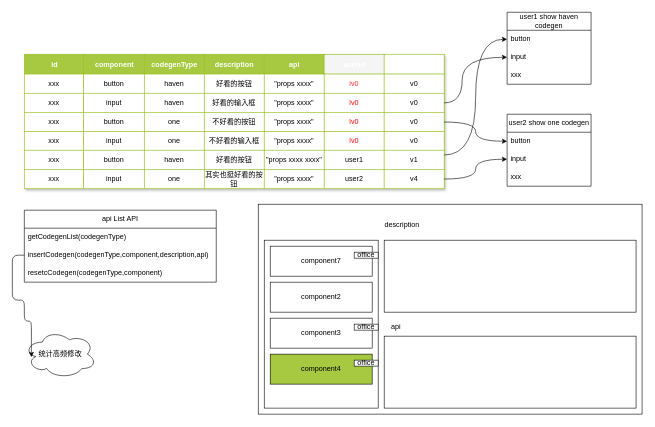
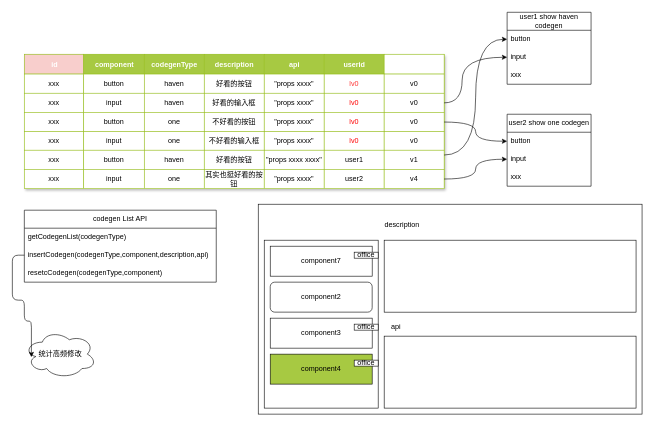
  <mxCell id="0" />
  <mxCell id="1" parent="0" />
  <mxCell id="2" value="Assets" style="childLayout=tableLayout;recursiveResize=0;strokeColor=#98bf21;fillColor=#A7C942;shadow=1;" vertex="1" parent="1"><mxGeometry x="40" y="90" width="700" height="224" as="geometry" /></mxCell>
  <mxCell id="3" style="shape=tableRow;horizontal=0;startSize=0;swimlaneHead=0;swimlaneBody=0;top=0;left=0;bottom=0;right=0;dropTarget=0;collapsible=0;recursiveResize=0;expand=0;fontStyle=0;strokeColor=inherit;fillColor=#ffffff;" vertex="1" parent="2"><mxGeometry width="700" height="33" as="geometry" /></mxCell>
- <mxCell id="4" value="id" style="connectable=0;recursiveResize=0;strokeColor=inherit;fillColor=#A7C942;align=center;fontStyle=1;fontColor=#FFFFFF;html=1;" vertex="1" parent="3"><mxGeometry width="99" height="33" as="geometry"><mxRectangle width="99" height="33" as="alternateBounds" /></mxGeometry></mxCell>
+ <mxCell id="4" value="id" style="connectable=0;recursiveResize=0;strokeColor=inherit;fillColor=#f8cecc;align=center;fontStyle=1;fontColor=#FFFFFF;html=1;" vertex="1" parent="3"><mxGeometry width="99" height="33" as="geometry"><mxRectangle width="99" height="33" as="alternateBounds" /></mxGeometry></mxCell>
  <mxCell id="5" value="component" style="connectable=0;recursiveResize=0;strokeColor=inherit;fillColor=#A7C942;align=center;fontStyle=1;fontColor=#FFFFFF;html=1;" vertex="1" parent="3"><mxGeometry x="99" width="101" height="33" as="geometry"><mxRectangle width="101" height="33" as="alternateBounds" /></mxGeometry></mxCell>
  <mxCell id="6" value="codegenType" style="connectable=0;recursiveResize=0;strokeColor=inherit;fillColor=#A7C942;align=center;fontStyle=1;fontColor=#FFFFFF;html=1;" vertex="1" parent="3"><mxGeometry x="200" width="100" height="33" as="geometry"><mxRectangle width="100" height="33" as="alternateBounds" /></mxGeometry></mxCell>
  <mxCell id="7" value="description" style="connectable=0;recursiveResize=0;strokeColor=inherit;fillColor=#A7C942;align=center;fontStyle=1;fontColor=#FFFFFF;html=1;" vertex="1" parent="3"><mxGeometry x="300" width="100" height="33" as="geometry"><mxRectangle width="100" height="33" as="alternateBounds" /></mxGeometry></mxCell>
  <mxCell id="8" value="api" style="connectable=0;recursiveResize=0;strokeColor=inherit;fillColor=#A7C942;align=center;fontStyle=1;fontColor=#FFFFFF;html=1;" vertex="1" parent="3"><mxGeometry x="400" width="100" height="33" as="geometry"><mxRectangle width="100" height="33" as="alternateBounds" /></mxGeometry></mxCell>
- <mxCell id="9" value="userid" style="connectable=0;recursiveResize=0;strokeColor=inherit;fillColor=#f5f5f5;align=center;fontStyle=1;fontColor=#FFFFFF;html=1;" vertex="1" parent="3"><mxGeometry x="500" width="100" height="33" as="geometry"><mxRectangle width="100" height="33" as="alternateBounds" /></mxGeometry></mxCell>
+ <mxCell id="9" value="userid" style="connectable=0;recursiveResize=0;strokeColor=inherit;fillColor=#A7C942;align=center;fontStyle=1;fontColor=#FFFFFF;html=1;" vertex="1" parent="3"><mxGeometry x="500" width="100" height="33" as="geometry"><mxRectangle width="100" height="33" as="alternateBounds" /></mxGeometry></mxCell>
  <mxCell id="10" value="version" style="connectable=0;recursiveResize=0;strokeColor=inherit;fillColor=#ffffff;align=center;fontStyle=1;fontColor=#FFFFFF;html=1;" vertex="1" parent="3"><mxGeometry x="600" width="100" height="33" as="geometry"><mxRectangle width="100" height="33" as="alternateBounds" /></mxGeometry></mxCell>
  <mxCell id="11" value="" style="shape=tableRow;horizontal=0;startSize=0;swimlaneHead=0;swimlaneBody=0;top=0;left=0;bottom=0;right=0;dropTarget=0;collapsible=0;recursiveResize=0;expand=0;fontStyle=0;strokeColor=inherit;fillColor=#ffffff;" vertex="1" parent="2"><mxGeometry y="33" width="700" height="32" as="geometry" /></mxCell>
  <mxCell id="12" value="xxx" style="connectable=0;recursiveResize=0;strokeColor=inherit;fillColor=inherit;align=center;whiteSpace=wrap;html=1;" vertex="1" parent="11"><mxGeometry width="99" height="32" as="geometry"><mxRectangle width="99" height="32" as="alternateBounds" /></mxGeometry></mxCell>
  <mxCell id="13" value="button" style="connectable=0;recursiveResize=0;strokeColor=inherit;fillColor=inherit;align=center;whiteSpace=wrap;html=1;" vertex="1" parent="11"><mxGeometry x="99" width="101" height="32" as="geometry"><mxRectangle width="101" height="32" as="alternateBounds" /></mxGeometry></mxCell>
  <mxCell id="14" value="haven" style="connectable=0;recursiveResize=0;strokeColor=inherit;fillColor=inherit;align=center;whiteSpace=wrap;html=1;" vertex="1" parent="11"><mxGeometry x="200" width="100" height="32" as="geometry"><mxRectangle width="100" height="32" as="alternateBounds" /></mxGeometry></mxCell>
  <mxCell id="15" value="好看的按钮" style="connectable=0;recursiveResize=0;strokeColor=inherit;fillColor=inherit;align=center;whiteSpace=wrap;html=1;" vertex="1" parent="11"><mxGeometry x="300" width="100" height="32" as="geometry"><mxRectangle width="100" height="32" as="alternateBounds" /></mxGeometry></mxCell>
  <mxCell id="16" value="&quot;props xxxx&quot;" style="connectable=0;recursiveResize=0;strokeColor=inherit;fillColor=inherit;align=center;whiteSpace=wrap;html=1;" vertex="1" parent="11"><mxGeometry x="400" width="100" height="32" as="geometry"><mxRectangle width="100" height="32" as="alternateBounds" /></mxGeometry></mxCell>
  <mxCell id="17" value="&lt;font color=&quot;#ff3333&quot;&gt;lv0&lt;/font&gt;" style="connectable=0;recursiveResize=0;strokeColor=inherit;fillColor=inherit;align=center;whiteSpace=wrap;html=1;" vertex="1" parent="11"><mxGeometry x="500" width="100" height="32" as="geometry"><mxRectangle width="100" height="32" as="alternateBounds" /></mxGeometry></mxCell>
  <mxCell id="18" value="v0" style="connectable=0;recursiveResize=0;strokeColor=inherit;fillColor=inherit;align=center;whiteSpace=wrap;html=1;" vertex="1" parent="11"><mxGeometry x="600" width="100" height="32" as="geometry"><mxRectangle width="100" height="32" as="alternateBounds" /></mxGeometry></mxCell>
  <mxCell id="19" value="" style="shape=tableRow;horizontal=0;startSize=0;swimlaneHead=0;swimlaneBody=0;top=0;left=0;bottom=0;right=0;dropTarget=0;collapsible=0;recursiveResize=0;expand=0;fontStyle=0;strokeColor=inherit;fillColor=#ffffff;" vertex="1" parent="2"><mxGeometry y="65" width="700" height="32" as="geometry" /></mxCell>
  <mxCell id="20" value="xxx" style="connectable=0;recursiveResize=0;strokeColor=inherit;fillColor=inherit;align=center;whiteSpace=wrap;html=1;" vertex="1" parent="19"><mxGeometry width="99" height="32" as="geometry"><mxRectangle width="99" height="32" as="alternateBounds" /></mxGeometry></mxCell>
  <mxCell id="21" value="input" style="connectable=0;recursiveResize=0;strokeColor=inherit;fillColor=inherit;align=center;whiteSpace=wrap;html=1;" vertex="1" parent="19"><mxGeometry x="99" width="101" height="32" as="geometry"><mxRectangle width="101" height="32" as="alternateBounds" /></mxGeometry></mxCell>
  <mxCell id="22" value="haven" style="connectable=0;recursiveResize=0;strokeColor=inherit;fillColor=inherit;align=center;whiteSpace=wrap;html=1;" vertex="1" parent="19"><mxGeometry x="200" width="100" height="32" as="geometry"><mxRectangle width="100" height="32" as="alternateBounds" /></mxGeometry></mxCell>
  <mxCell id="23" value="好看的输入框" style="connectable=0;recursiveResize=0;strokeColor=inherit;fillColor=inherit;align=center;whiteSpace=wrap;html=1;" vertex="1" parent="19"><mxGeometry x="300" width="100" height="32" as="geometry"><mxRectangle width="100" height="32" as="alternateBounds" /></mxGeometry></mxCell>
  <mxCell id="24" value="&quot;props xxxx&quot;" style="connectable=0;recursiveResize=0;strokeColor=inherit;fillColor=inherit;align=center;whiteSpace=wrap;html=1;" vertex="1" parent="19"><mxGeometry x="400" width="100" height="32" as="geometry"><mxRectangle width="100" height="32" as="alternateBounds" /></mxGeometry></mxCell>
  <mxCell id="25" value="&lt;font color=&quot;#ff0000&quot;&gt;lv0&lt;/font&gt;" style="connectable=0;recursiveResize=0;strokeColor=inherit;fillColor=inherit;align=center;whiteSpace=wrap;html=1;" vertex="1" parent="19"><mxGeometry x="500" width="100" height="32" as="geometry"><mxRectangle width="100" height="32" as="alternateBounds" /></mxGeometry></mxCell>
  <mxCell id="26" value="v0" style="connectable=0;recursiveResize=0;strokeColor=inherit;fillColor=inherit;align=center;whiteSpace=wrap;html=1;" vertex="1" parent="19"><mxGeometry x="600" width="100" height="32" as="geometry"><mxRectangle width="100" height="32" as="alternateBounds" /></mxGeometry></mxCell>
  <mxCell id="27" value="" style="shape=tableRow;horizontal=0;startSize=0;swimlaneHead=0;swimlaneBody=0;top=0;left=0;bottom=0;right=0;dropTarget=0;collapsible=0;recursiveResize=0;expand=0;fontStyle=0;strokeColor=inherit;fillColor=#ffffff;" vertex="1" parent="2"><mxGeometry y="97" width="700" height="32" as="geometry" /></mxCell>
  <mxCell id="28" value="xxx" style="connectable=0;recursiveResize=0;strokeColor=inherit;fillColor=inherit;align=center;whiteSpace=wrap;html=1;" vertex="1" parent="27"><mxGeometry width="99" height="32" as="geometry"><mxRectangle width="99" height="32" as="alternateBounds" /></mxGeometry></mxCell>
  <mxCell id="29" value="button" style="connectable=0;recursiveResize=0;strokeColor=inherit;fillColor=inherit;align=center;whiteSpace=wrap;html=1;" vertex="1" parent="27"><mxGeometry x="99" width="101" height="32" as="geometry"><mxRectangle width="101" height="32" as="alternateBounds" /></mxGeometry></mxCell>
  <mxCell id="30" value="one" style="connectable=0;recursiveResize=0;strokeColor=inherit;fillColor=inherit;align=center;whiteSpace=wrap;html=1;" vertex="1" parent="27"><mxGeometry x="200" width="100" height="32" as="geometry"><mxRectangle width="100" height="32" as="alternateBounds" /></mxGeometry></mxCell>
  <mxCell id="31" value="不好看的按钮" style="connectable=0;recursiveResize=0;strokeColor=inherit;fillColor=inherit;align=center;whiteSpace=wrap;html=1;" vertex="1" parent="27"><mxGeometry x="300" width="100" height="32" as="geometry"><mxRectangle width="100" height="32" as="alternateBounds" /></mxGeometry></mxCell>
  <mxCell id="32" value="&quot;props xxxx&quot;" style="connectable=0;recursiveResize=0;strokeColor=inherit;fillColor=inherit;align=center;whiteSpace=wrap;html=1;" vertex="1" parent="27"><mxGeometry x="400" width="100" height="32" as="geometry"><mxRectangle width="100" height="32" as="alternateBounds" /></mxGeometry></mxCell>
  <mxCell id="33" value="&lt;font color=&quot;#ff0000&quot;&gt;lv0&lt;/font&gt;" style="connectable=0;recursiveResize=0;strokeColor=inherit;fillColor=inherit;align=center;whiteSpace=wrap;html=1;" vertex="1" parent="27"><mxGeometry x="500" width="100" height="32" as="geometry"><mxRectangle width="100" height="32" as="alternateBounds" /></mxGeometry></mxCell>
  <mxCell id="34" value="v0" style="connectable=0;recursiveResize=0;strokeColor=inherit;fillColor=inherit;align=center;whiteSpace=wrap;html=1;" vertex="1" parent="27"><mxGeometry x="600" width="100" height="32" as="geometry"><mxRectangle width="100" height="32" as="alternateBounds" /></mxGeometry></mxCell>
  <mxCell id="35" value="" style="shape=tableRow;horizontal=0;startSize=0;swimlaneHead=0;swimlaneBody=0;top=0;left=0;bottom=0;right=0;dropTarget=0;collapsible=0;recursiveResize=0;expand=0;fontStyle=0;strokeColor=inherit;fillColor=#ffffff;" vertex="1" parent="2"><mxGeometry y="129" width="700" height="31" as="geometry" /></mxCell>
  <mxCell id="36" value="xxx" style="connectable=0;recursiveResize=0;strokeColor=inherit;fillColor=inherit;align=center;whiteSpace=wrap;html=1;" vertex="1" parent="35"><mxGeometry width="99" height="31" as="geometry"><mxRectangle width="99" height="31" as="alternateBounds" /></mxGeometry></mxCell>
  <mxCell id="37" value="input" style="connectable=0;recursiveResize=0;strokeColor=inherit;fillColor=inherit;align=center;whiteSpace=wrap;html=1;" vertex="1" parent="35"><mxGeometry x="99" width="101" height="31" as="geometry"><mxRectangle width="101" height="31" as="alternateBounds" /></mxGeometry></mxCell>
  <mxCell id="38" value="one" style="connectable=0;recursiveResize=0;strokeColor=inherit;fillColor=inherit;align=center;whiteSpace=wrap;html=1;" vertex="1" parent="35"><mxGeometry x="200" width="100" height="31" as="geometry"><mxRectangle width="100" height="31" as="alternateBounds" /></mxGeometry></mxCell>
  <mxCell id="39" value="不好看的输入框" style="connectable=0;recursiveResize=0;strokeColor=inherit;fillColor=inherit;align=center;whiteSpace=wrap;html=1;" vertex="1" parent="35"><mxGeometry x="300" width="100" height="31" as="geometry"><mxRectangle width="100" height="31" as="alternateBounds" /></mxGeometry></mxCell>
  <mxCell id="40" value="&quot;props xxxx&quot;" style="connectable=0;recursiveResize=0;strokeColor=inherit;fillColor=inherit;align=center;whiteSpace=wrap;html=1;" vertex="1" parent="35"><mxGeometry x="400" width="100" height="31" as="geometry"><mxRectangle width="100" height="31" as="alternateBounds" /></mxGeometry></mxCell>
  <mxCell id="41" value="&lt;font color=&quot;#ff0000&quot;&gt;lv0&lt;/font&gt;" style="connectable=0;recursiveResize=0;strokeColor=inherit;fillColor=inherit;align=center;whiteSpace=wrap;html=1;" vertex="1" parent="35"><mxGeometry x="500" width="100" height="31" as="geometry"><mxRectangle width="100" height="31" as="alternateBounds" /></mxGeometry></mxCell>
  <mxCell id="42" value="v0" style="connectable=0;recursiveResize=0;strokeColor=inherit;fillColor=inherit;align=center;whiteSpace=wrap;html=1;" vertex="1" parent="35"><mxGeometry x="600" width="100" height="31" as="geometry"><mxRectangle width="100" height="31" as="alternateBounds" /></mxGeometry></mxCell>
  <mxCell id="43" value="" style="shape=tableRow;horizontal=0;startSize=0;swimlaneHead=0;swimlaneBody=0;top=0;left=0;bottom=0;right=0;dropTarget=0;collapsible=0;recursiveResize=0;expand=0;fontStyle=0;strokeColor=inherit;fillColor=#ffffff;" vertex="1" parent="2"><mxGeometry y="160" width="700" height="32" as="geometry" /></mxCell>
  <mxCell id="44" value="xxx" style="connectable=0;recursiveResize=0;strokeColor=inherit;fillColor=inherit;align=center;whiteSpace=wrap;html=1;" vertex="1" parent="43"><mxGeometry width="99" height="32" as="geometry"><mxRectangle width="99" height="32" as="alternateBounds" /></mxGeometry></mxCell>
  <mxCell id="45" value="button" style="connectable=0;recursiveResize=0;strokeColor=inherit;fillColor=inherit;align=center;whiteSpace=wrap;html=1;" vertex="1" parent="43"><mxGeometry x="99" width="101" height="32" as="geometry"><mxRectangle width="101" height="32" as="alternateBounds" /></mxGeometry></mxCell>
  <mxCell id="46" value="haven" style="connectable=0;recursiveResize=0;strokeColor=inherit;fillColor=inherit;align=center;whiteSpace=wrap;html=1;" vertex="1" parent="43"><mxGeometry x="200" width="100" height="32" as="geometry"><mxRectangle width="100" height="32" as="alternateBounds" /></mxGeometry></mxCell>
  <mxCell id="47" value="好看的按钮" style="connectable=0;recursiveResize=0;strokeColor=inherit;fillColor=inherit;align=center;whiteSpace=wrap;html=1;" vertex="1" parent="43"><mxGeometry x="300" width="100" height="32" as="geometry"><mxRectangle width="100" height="32" as="alternateBounds" /></mxGeometry></mxCell>
  <mxCell id="48" value="&quot;props xxxx xxxx&quot;" style="connectable=0;recursiveResize=0;strokeColor=inherit;fillColor=inherit;align=center;whiteSpace=wrap;html=1;" vertex="1" parent="43"><mxGeometry x="400" width="100" height="32" as="geometry"><mxRectangle width="100" height="32" as="alternateBounds" /></mxGeometry></mxCell>
  <mxCell id="49" value="user1" style="connectable=0;recursiveResize=0;strokeColor=inherit;fillColor=inherit;align=center;whiteSpace=wrap;html=1;" vertex="1" parent="43"><mxGeometry x="500" width="100" height="32" as="geometry"><mxRectangle width="100" height="32" as="alternateBounds" /></mxGeometry></mxCell>
  <mxCell id="50" value="v1" style="connectable=0;recursiveResize=0;strokeColor=inherit;fillColor=inherit;align=center;whiteSpace=wrap;html=1;" vertex="1" parent="43"><mxGeometry x="600" width="100" height="32" as="geometry"><mxRectangle width="100" height="32" as="alternateBounds" /></mxGeometry></mxCell>
  <mxCell id="51" value="" style="shape=tableRow;horizontal=0;startSize=0;swimlaneHead=0;swimlaneBody=0;top=0;left=0;bottom=0;right=0;dropTarget=0;collapsible=0;recursiveResize=0;expand=0;fontStyle=0;strokeColor=inherit;fillColor=#ffffff;" vertex="1" parent="2"><mxGeometry y="192" width="700" height="32" as="geometry" /></mxCell>
  <mxCell id="52" value="xxx" style="connectable=0;recursiveResize=0;strokeColor=inherit;fillColor=inherit;align=center;whiteSpace=wrap;html=1;" vertex="1" parent="51"><mxGeometry width="99" height="32" as="geometry"><mxRectangle width="99" height="32" as="alternateBounds" /></mxGeometry></mxCell>
  <mxCell id="53" value="input" style="connectable=0;recursiveResize=0;strokeColor=inherit;fillColor=inherit;align=center;whiteSpace=wrap;html=1;" vertex="1" parent="51"><mxGeometry x="99" width="101" height="32" as="geometry"><mxRectangle width="101" height="32" as="alternateBounds" /></mxGeometry></mxCell>
  <mxCell id="54" value="one" style="connectable=0;recursiveResize=0;strokeColor=inherit;fillColor=inherit;align=center;whiteSpace=wrap;html=1;" vertex="1" parent="51"><mxGeometry x="200" width="100" height="32" as="geometry"><mxRectangle width="100" height="32" as="alternateBounds" /></mxGeometry></mxCell>
  <mxCell id="55" value="其实也挺好看的按钮" style="connectable=0;recursiveResize=0;strokeColor=inherit;fillColor=inherit;align=center;whiteSpace=wrap;html=1;" vertex="1" parent="51"><mxGeometry x="300" width="100" height="32" as="geometry"><mxRectangle width="100" height="32" as="alternateBounds" /></mxGeometry></mxCell>
  <mxCell id="56" value="&quot;props xxxx&quot;" style="connectable=0;recursiveResize=0;strokeColor=inherit;fillColor=inherit;align=center;whiteSpace=wrap;html=1;" vertex="1" parent="51"><mxGeometry x="400" width="100" height="32" as="geometry"><mxRectangle width="100" height="32" as="alternateBounds" /></mxGeometry></mxCell>
  <mxCell id="57" value="user2" style="connectable=0;recursiveResize=0;strokeColor=inherit;fillColor=inherit;align=center;whiteSpace=wrap;html=1;" vertex="1" parent="51"><mxGeometry x="500" width="100" height="32" as="geometry"><mxRectangle width="100" height="32" as="alternateBounds" /></mxGeometry></mxCell>
  <mxCell id="58" value="v4" style="connectable=0;recursiveResize=0;strokeColor=inherit;fillColor=inherit;align=center;whiteSpace=wrap;html=1;" vertex="1" parent="51"><mxGeometry x="600" width="100" height="32" as="geometry"><mxRectangle width="100" height="32" as="alternateBounds" /></mxGeometry></mxCell>
- <mxCell id="59" value="api&amp;nbsp;&lt;span style=&quot;background-color: initial;&quot;&gt;List API&lt;/span&gt;" style="swimlane;fontStyle=0;childLayout=stackLayout;horizontal=1;startSize=30;horizontalStack=0;resizeParent=1;resizeParentMax=0;resizeLast=0;collapsible=1;marginBottom=0;whiteSpace=wrap;html=1;" vertex="1" parent="1"><mxGeometry x="40" y="350" width="320" height="120" as="geometry" /></mxCell>
+ <mxCell id="59" value="codegen&amp;nbsp;&lt;span style=&quot;background-color: initial;&quot;&gt;List API&lt;/span&gt;" style="swimlane;fontStyle=0;childLayout=stackLayout;horizontal=1;startSize=30;horizontalStack=0;resizeParent=1;resizeParentMax=0;resizeLast=0;collapsible=1;marginBottom=0;whiteSpace=wrap;html=1;" vertex="1" parent="1"><mxGeometry x="40" y="350" width="320" height="120" as="geometry" /></mxCell>
  <mxCell id="60" value="getCodegenList(codegenType)" style="text;strokeColor=none;fillColor=none;align=left;verticalAlign=middle;spacingLeft=4;spacingRight=4;overflow=hidden;points=[[0,0.5],[1,0.5]];portConstraint=eastwest;rotatable=0;whiteSpace=wrap;html=1;" vertex="1" parent="59"><mxGeometry y="30" width="320" height="30" as="geometry" /></mxCell>
  <mxCell id="61" value="insertCodegen(codegenType,component,description,api)" style="text;strokeColor=none;fillColor=none;align=left;verticalAlign=middle;spacingLeft=4;spacingRight=4;overflow=hidden;points=[[0,0.5],[1,0.5]];portConstraint=eastwest;rotatable=0;whiteSpace=wrap;html=1;" vertex="1" parent="59"><mxGeometry y="60" width="320" height="30" as="geometry" /></mxCell>
  <mxCell id="62" value="resetcCodegen(codegenType,component)" style="text;strokeColor=none;fillColor=none;align=left;verticalAlign=middle;spacingLeft=4;spacingRight=4;overflow=hidden;points=[[0,0.5],[1,0.5]];portConstraint=eastwest;rotatable=0;whiteSpace=wrap;html=1;" vertex="1" parent="59"><mxGeometry y="90" width="320" height="30" as="geometry" /></mxCell>
  <mxCell id="63" value="" style="rounded=0;whiteSpace=wrap;html=1;" vertex="1" parent="1"><mxGeometry x="430" y="340" width="640" height="350" as="geometry" /></mxCell>
  <mxCell id="64" value="" style="rounded=0;whiteSpace=wrap;html=1;" vertex="1" parent="1"><mxGeometry x="440" y="400" width="190" height="280" as="geometry" /></mxCell>
  <mxCell id="65" value="component7" style="rounded=0;whiteSpace=wrap;html=1;" vertex="1" parent="1"><mxGeometry x="450" y="410" width="170" height="50" as="geometry" /></mxCell>
- <mxCell id="66" value="component2" style="rounded=0;whiteSpace=wrap;html=1;" vertex="1" parent="1"><mxGeometry x="450" y="470" width="170" height="50" as="geometry" /></mxCell>
+ <mxCell id="66" value="component2" style="whiteSpace=wrap;html=1;rounded=1;" vertex="1" parent="1"><mxGeometry x="450" y="470" width="170" height="50" as="geometry" /></mxCell>
  <mxCell id="67" value="component3" style="rounded=0;whiteSpace=wrap;html=1;" vertex="1" parent="1"><mxGeometry x="450" y="530" width="170" height="50" as="geometry" /></mxCell>
  <mxCell id="68" value="component4" style="rounded=0;whiteSpace=wrap;html=1;fillColor=#a7c942;" vertex="1" parent="1"><mxGeometry x="450" y="590" width="170" height="50" as="geometry" /></mxCell>
  <mxCell id="69" value="" style="rounded=0;whiteSpace=wrap;html=1;" vertex="1" parent="1"><mxGeometry x="640" y="400" width="420" height="120" as="geometry" /></mxCell>
  <mxCell id="70" value="" style="rounded=0;whiteSpace=wrap;html=1;" vertex="1" parent="1"><mxGeometry x="640" y="560" width="420" height="120" as="geometry" /></mxCell>
  <mxCell id="71" value="description" style="text;html=1;align=center;verticalAlign=middle;whiteSpace=wrap;rounded=0;" vertex="1" parent="1"><mxGeometry x="640" y="360" width="60" height="30" as="geometry" /></mxCell>
  <mxCell id="72" value="api" style="text;html=1;align=center;verticalAlign=middle;whiteSpace=wrap;rounded=0;" vertex="1" parent="1"><mxGeometry x="630" y="530" width="60" height="30" as="geometry" /></mxCell>
  <mxCell id="73" value="office" style="rounded=0;whiteSpace=wrap;html=1;" vertex="1" parent="1"><mxGeometry x="590" y="420" width="40" height="10" as="geometry" /></mxCell>
  <mxCell id="74" value="office" style="rounded=0;whiteSpace=wrap;html=1;" vertex="1" parent="1"><mxGeometry x="590" y="540" width="40" height="10" as="geometry" /></mxCell>
  <mxCell id="75" value="office" style="rounded=0;whiteSpace=wrap;html=1;" vertex="1" parent="1"><mxGeometry x="590" y="600" width="40" height="10" as="geometry" /></mxCell>
  <mxCell id="76" value="user1 show haven codegen" style="swimlane;fontStyle=0;childLayout=stackLayout;horizontal=1;startSize=30;horizontalStack=0;resizeParent=1;resizeParentMax=0;resizeLast=0;collapsible=1;marginBottom=0;whiteSpace=wrap;html=1;" vertex="1" parent="1"><mxGeometry x="845" y="20" width="140" height="120" as="geometry" /></mxCell>
  <mxCell id="77" value="button" style="text;strokeColor=none;fillColor=none;align=left;verticalAlign=middle;spacingLeft=4;spacingRight=4;overflow=hidden;points=[[0,0.5],[1,0.5]];portConstraint=eastwest;rotatable=0;whiteSpace=wrap;html=1;" vertex="1" parent="76"><mxGeometry y="30" width="140" height="30" as="geometry" /></mxCell>
  <mxCell id="78" value="input" style="text;strokeColor=none;fillColor=none;align=left;verticalAlign=middle;spacingLeft=4;spacingRight=4;overflow=hidden;points=[[0,0.5],[1,0.5]];portConstraint=eastwest;rotatable=0;whiteSpace=wrap;html=1;" vertex="1" parent="76"><mxGeometry y="60" width="140" height="30" as="geometry" /></mxCell>
  <mxCell id="79" value="xxx" style="text;strokeColor=none;fillColor=none;align=left;verticalAlign=middle;spacingLeft=4;spacingRight=4;overflow=hidden;points=[[0,0.5],[1,0.5]];portConstraint=eastwest;rotatable=0;whiteSpace=wrap;html=1;" vertex="1" parent="76"><mxGeometry y="90" width="140" height="30" as="geometry" /></mxCell>
  <mxCell id="80" style="edgeStyle=orthogonalEdgeStyle;rounded=0;orthogonalLoop=1;jettySize=auto;html=1;exitX=1;exitY=0.25;exitDx=0;exitDy=0;entryX=0;entryY=0.5;entryDx=0;entryDy=0;curved=1;" edge="1" parent="1" source="43" target="77"><mxGeometry relative="1" as="geometry" /></mxCell>
  <mxCell id="81" style="edgeStyle=orthogonalEdgeStyle;rounded=0;orthogonalLoop=1;jettySize=auto;html=1;exitX=1;exitY=0.5;exitDx=0;exitDy=0;entryX=0;entryY=0.5;entryDx=0;entryDy=0;curved=1;" edge="1" parent="1" source="19" target="78"><mxGeometry relative="1" as="geometry"><Array as="points"><mxPoint x="770" y="171" /><mxPoint x="770" y="95" /></Array></mxGeometry></mxCell>
  <mxCell id="82" value="user2 show one codegen" style="swimlane;fontStyle=0;childLayout=stackLayout;horizontal=1;startSize=30;horizontalStack=0;resizeParent=1;resizeParentMax=0;resizeLast=0;collapsible=1;marginBottom=0;whiteSpace=wrap;html=1;" vertex="1" parent="1"><mxGeometry x="845" y="190" width="140" height="120" as="geometry" /></mxCell>
  <mxCell id="83" value="button" style="text;strokeColor=none;fillColor=none;align=left;verticalAlign=middle;spacingLeft=4;spacingRight=4;overflow=hidden;points=[[0,0.5],[1,0.5]];portConstraint=eastwest;rotatable=0;whiteSpace=wrap;html=1;" vertex="1" parent="82"><mxGeometry y="30" width="140" height="30" as="geometry" /></mxCell>
  <mxCell id="84" value="input" style="text;strokeColor=none;fillColor=none;align=left;verticalAlign=middle;spacingLeft=4;spacingRight=4;overflow=hidden;points=[[0,0.5],[1,0.5]];portConstraint=eastwest;rotatable=0;whiteSpace=wrap;html=1;" vertex="1" parent="82"><mxGeometry y="60" width="140" height="30" as="geometry" /></mxCell>
  <mxCell id="85" value="xxx" style="text;strokeColor=none;fillColor=none;align=left;verticalAlign=middle;spacingLeft=4;spacingRight=4;overflow=hidden;points=[[0,0.5],[1,0.5]];portConstraint=eastwest;rotatable=0;whiteSpace=wrap;html=1;" vertex="1" parent="82"><mxGeometry y="90" width="140" height="30" as="geometry" /></mxCell>
  <mxCell id="86" style="edgeStyle=orthogonalEdgeStyle;rounded=0;orthogonalLoop=1;jettySize=auto;html=1;exitX=1;exitY=0.5;exitDx=0;exitDy=0;entryX=0;entryY=0.5;entryDx=0;entryDy=0;curved=1;" edge="1" parent="1" source="51" target="84"><mxGeometry relative="1" as="geometry" /></mxCell>
  <mxCell id="87" style="edgeStyle=orthogonalEdgeStyle;rounded=0;orthogonalLoop=1;jettySize=auto;html=1;exitX=1;exitY=0.5;exitDx=0;exitDy=0;entryX=0;entryY=0.5;entryDx=0;entryDy=0;curved=1;" edge="1" parent="1" source="27" target="83"><mxGeometry relative="1" as="geometry" /></mxCell>
  <mxCell id="88" value="统计高频修改" style="ellipse;shape=cloud;whiteSpace=wrap;html=1;" vertex="1" parent="1"><mxGeometry x="40" y="550" width="120" height="80" as="geometry" /></mxCell>
  <mxCell id="89" style="edgeStyle=orthogonalEdgeStyle;rounded=1;orthogonalLoop=1;jettySize=auto;html=1;exitX=0;exitY=0.5;exitDx=0;exitDy=0;entryX=0.098;entryY=0.561;entryDx=0;entryDy=0;entryPerimeter=0;curved=0;" edge="1" parent="1" source="61" target="88"><mxGeometry relative="1" as="geometry"><Array as="points"><mxPoint x="20" y="425" /><mxPoint x="20" y="500" /><mxPoint x="40" y="500" /><mxPoint x="40" y="535" /></Array></mxGeometry></mxCell>
